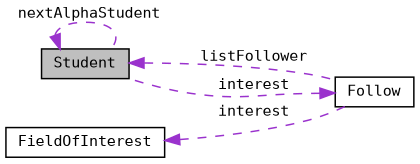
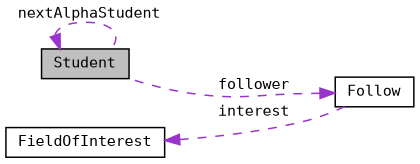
  digraph {
    fontname="DejaVu Sans Mono"
    rankdir=LR
    node [color=black fillcolor=white fontname="DejaVu Sans Mono" fontsize=10 shape=record style=filled]
    edge [color=darkorchid3 dir=back fontname="DejaVu Sans Mono" fontsize=10 labelfontname=Helvetica labelfontsize=10 style=dashed]
    n1 [fillcolor=grey75 fontcolor=black height=0.2 label=Student width=0.4]
    n2 [height=0.2 label=Follow width=0.4]
    n3 [height=0.2 label=FieldOfInterest width=0.4]
    n1 -> n1 [label=" nextAlphaStudent"]
-   n1 -> n2 [label=" listFollower"]
-   n2 -> n1 [label=" interest"]
+   n2 -> n1 [label=" follower"]
    n3 -> n2 [label=" interest"]
  }
